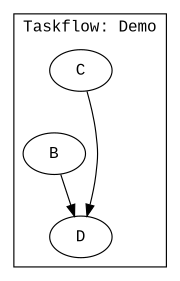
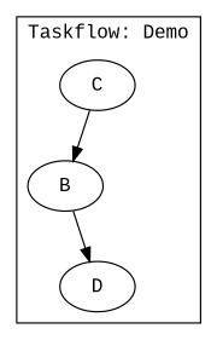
  digraph {
    fontname="Liberation Mono"
    node [fontname="Liberation Mono"]
    edge [fontname="Liberation Mono"]
    n1 [label=B]
    n2 [label=C]
    n3 [label=D]
    subgraph cluster_1 {
      label="Taskflow: Demo"
      n1
      n2
      n3
    }
    n1 -> n3
-   n2 -> n3
+   n2 -> n1
  }
